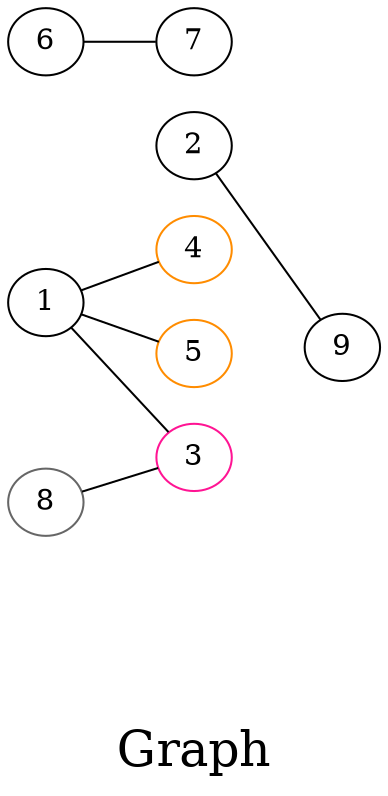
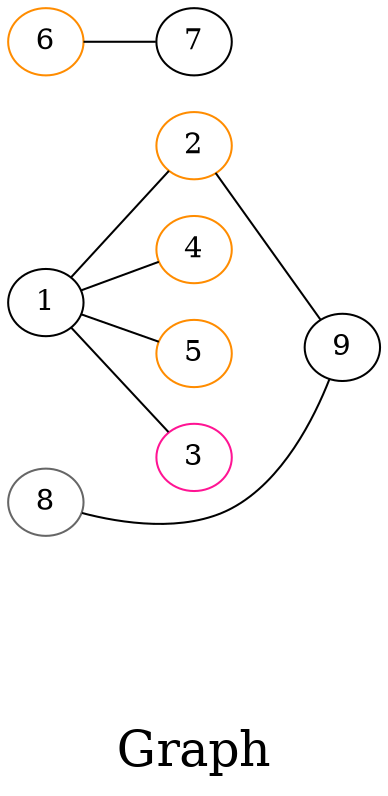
  graph {
    fontsize=24
    label="\nGraph\n"
    rankdir=LR
    splines=true
    node [color=black shape=ellipse]
    n1 [height=0.3 label=1 width=0.3]
-   n2 [height=0.3 label=2 width=0.3]
+   n2 [color=darkorange height=0.3 label=2 width=0.3]
    n3 [color=deeppink height=0.3 label=3 width=0.3]
    n4 [color=darkorange height=0.3 label=4 width=0.3]
    n5 [color=darkorange height=0.3 label=5 width=0.3]
    n6 [height=0.3 label=9 width=0.3]
-   n7 [height=0.3 label=6 width=0.3]
+   n7 [color=darkorange height=0.3 label=6 width=0.3]
    n8 [height=0.3 label=7 width=0.3]
    n9 [color=gray40 height=0.3 label=8 width=0.3]
+   n1 -- n2
    n1 -- n3
    n1 -- n4
    n1 -- n5
    n2 -- n6
    n7 -- n8
-   n9 -- n3
+   n9 -- n6
  }
